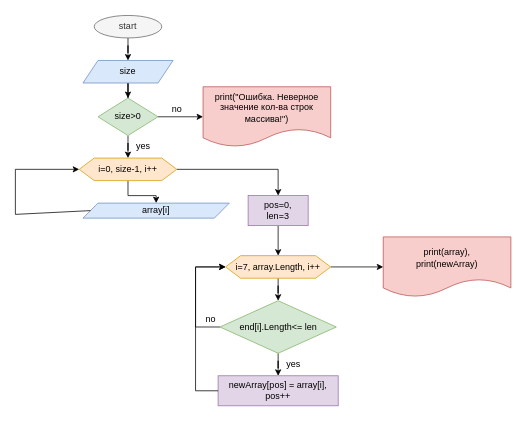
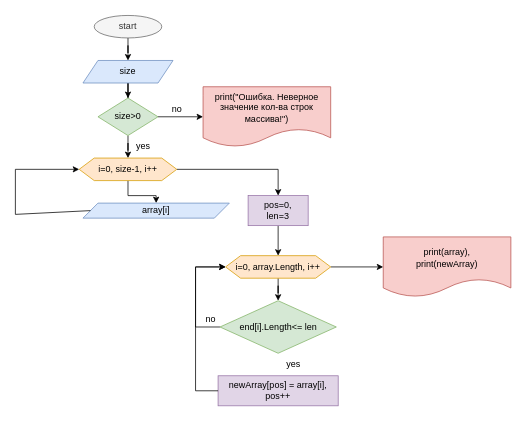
  <mxCell id="0" />
  <mxCell id="1" parent="0" />
  <mxCell id="2" value="" style="edgeStyle=orthogonalEdgeStyle;rounded=0;orthogonalLoop=1;jettySize=auto;html=1;" parent="1" source="3" target="5" edge="1"><mxGeometry relative="1" as="geometry" /></mxCell>
  <mxCell id="3" value="start" style="ellipse;whiteSpace=wrap;html=1;fillColor=#f5f5f5;fontColor=#333333;strokeColor=#666666;" parent="1" vertex="1"><mxGeometry x="125" y="20" width="90" height="30" as="geometry" /></mxCell>
  <mxCell id="4" value="" style="edgeStyle=orthogonalEdgeStyle;rounded=0;orthogonalLoop=1;jettySize=auto;html=1;" parent="1" source="5" target="27" edge="1"><mxGeometry relative="1" as="geometry" /></mxCell>
  <mxCell id="5" value="size" style="shape=parallelogram;perimeter=parallelogramPerimeter;whiteSpace=wrap;html=1;fixedSize=1;fillColor=#dae8fc;strokeColor=#6c8ebf;" parent="1" vertex="1"><mxGeometry x="110" y="80" width="120" height="30" as="geometry" /></mxCell>
  <mxCell id="6" value="" style="edgeStyle=orthogonalEdgeStyle;rounded=0;orthogonalLoop=1;jettySize=auto;html=1;" parent="1" source="8" target="9" edge="1"><mxGeometry relative="1" as="geometry" /></mxCell>
  <mxCell id="7" value="" style="edgeStyle=orthogonalEdgeStyle;rounded=0;orthogonalLoop=1;jettySize=auto;html=1;entryX=0.5;entryY=0;entryDx=0;entryDy=0;" parent="1" source="8" target="13" edge="1"><mxGeometry relative="1" as="geometry" /></mxCell>
  <mxCell id="8" value="i=0, size-1, i++" style="shape=hexagon;perimeter=hexagonPerimeter2;whiteSpace=wrap;html=1;fixedSize=1;fillColor=#ffe6cc;strokeColor=#d79b00;" parent="1" vertex="1"><mxGeometry x="105" y="210" width="130" height="30" as="geometry" /></mxCell>
  <mxCell id="9" value="array[i]" style="shape=parallelogram;perimeter=parallelogramPerimeter;whiteSpace=wrap;html=1;fixedSize=1;fillColor=#dae8fc;strokeColor=#6c8ebf;" parent="1" vertex="1"><mxGeometry x="110" y="270" width="195" height="20" as="geometry" /></mxCell>
  <mxCell id="10" style="edgeStyle=orthogonalEdgeStyle;rounded=0;orthogonalLoop=1;jettySize=auto;html=1;exitX=0.5;exitY=1;exitDx=0;exitDy=0;" parent="1" source="5" target="5" edge="1"><mxGeometry relative="1" as="geometry" /></mxCell>
  <mxCell id="11" value="" style="endArrow=classic;html=1;rounded=0;exitX=0;exitY=0.5;exitDx=0;exitDy=0;entryX=0;entryY=0.5;entryDx=0;entryDy=0;" parent="1" source="9" target="8" edge="1"><mxGeometry width="50" height="50" relative="1" as="geometry"><mxPoint x="200" y="310" as="sourcePoint" /><mxPoint x="250" y="260" as="targetPoint" /><Array as="points"><mxPoint x="20" y="285" /><mxPoint x="20" y="225" /></Array></mxGeometry></mxCell>
  <mxCell id="12" value="" style="edgeStyle=orthogonalEdgeStyle;rounded=0;orthogonalLoop=1;jettySize=auto;html=1;" parent="1" source="13" target="16" edge="1"><mxGeometry relative="1" as="geometry" /></mxCell>
  <mxCell id="13" value="pos=0,&lt;br&gt;len=3" style="whiteSpace=wrap;html=1;fillColor=#e1d5e7;strokeColor=#9673a6;" parent="1" vertex="1"><mxGeometry x="330" y="260" width="80" height="40" as="geometry" /></mxCell>
  <mxCell id="14" value="" style="edgeStyle=orthogonalEdgeStyle;rounded=0;orthogonalLoop=1;jettySize=auto;html=1;" parent="1" source="16" target="18" edge="1"><mxGeometry relative="1" as="geometry" /></mxCell>
  <mxCell id="15" value="" style="edgeStyle=orthogonalEdgeStyle;rounded=0;orthogonalLoop=1;jettySize=auto;html=1;" parent="1" source="16" target="24" edge="1"><mxGeometry relative="1" as="geometry" /></mxCell>
- <mxCell id="16" value="i=7, array.Length, i++" style="shape=hexagon;perimeter=hexagonPerimeter2;whiteSpace=wrap;html=1;fixedSize=1;fillColor=#ffe6cc;strokeColor=#d79b00;" parent="1" vertex="1"><mxGeometry x="300" y="340" width="140" height="30" as="geometry" /></mxCell>
- <mxCell id="17" value="" style="edgeStyle=orthogonalEdgeStyle;rounded=0;orthogonalLoop=1;jettySize=auto;html=1;" parent="1" source="18" target="19" edge="1"><mxGeometry relative="1" as="geometry" /></mxCell>
+ <mxCell id="16" value="i=0, array.Length, i++" style="shape=hexagon;perimeter=hexagonPerimeter2;whiteSpace=wrap;html=1;fixedSize=1;fillColor=#ffe6cc;strokeColor=#d79b00;" parent="1" vertex="1"><mxGeometry x="300" y="340" width="140" height="30" as="geometry" /></mxCell>
  <mxCell id="18" value="end[i].Length&amp;lt;= len" style="rhombus;whiteSpace=wrap;html=1;fillColor=#d5e8d4;strokeColor=#82b366;" parent="1" vertex="1"><mxGeometry x="292.5" y="400" width="155" height="70" as="geometry" /></mxCell>
  <mxCell id="19" value="newArray[pos] = array[i],&lt;br&gt;pos++" style="whiteSpace=wrap;html=1;fillColor=#e1d5e7;strokeColor=#9673a6;" parent="1" vertex="1"><mxGeometry x="290" y="500" width="160" height="40" as="geometry" /></mxCell>
  <mxCell id="20" value="yes" style="text;html=1;align=center;verticalAlign=middle;resizable=0;points=[];autosize=1;strokeColor=none;fillColor=none;" parent="1" vertex="1"><mxGeometry x="370" y="470" width="40" height="30" as="geometry" /></mxCell>
  <mxCell id="21" value="" style="endArrow=classic;html=1;rounded=0;exitX=0;exitY=0.5;exitDx=0;exitDy=0;entryX=0;entryY=0.5;entryDx=0;entryDy=0;" parent="1" source="18" target="16" edge="1"><mxGeometry width="50" height="50" relative="1" as="geometry"><mxPoint x="290" y="450" as="sourcePoint" /><mxPoint x="340" y="400" as="targetPoint" /><Array as="points"><mxPoint x="260" y="435" /><mxPoint x="260" y="355" /></Array></mxGeometry></mxCell>
  <mxCell id="22" value="" style="endArrow=classic;html=1;rounded=0;exitX=0;exitY=0.5;exitDx=0;exitDy=0;entryX=0;entryY=0.5;entryDx=0;entryDy=0;" parent="1" source="19" target="16" edge="1"><mxGeometry width="50" height="50" relative="1" as="geometry"><mxPoint x="290" y="450" as="sourcePoint" /><mxPoint x="340" y="400" as="targetPoint" /><Array as="points"><mxPoint x="260" y="520" /><mxPoint x="260" y="355" /></Array></mxGeometry></mxCell>
  <mxCell id="23" value="no" style="text;html=1;align=center;verticalAlign=middle;resizable=0;points=[];autosize=1;strokeColor=none;fillColor=none;" parent="1" vertex="1"><mxGeometry x="260" y="410" width="40" height="30" as="geometry" /></mxCell>
  <mxCell id="24" value="print(array),&lt;br&gt;print(newArray)" style="shape=document;whiteSpace=wrap;html=1;boundedLbl=1;fillColor=#f8cecc;strokeColor=#b85450;" parent="1" vertex="1"><mxGeometry x="510" y="315" width="170" height="80" as="geometry" /></mxCell>
  <mxCell id="25" value="" style="edgeStyle=orthogonalEdgeStyle;rounded=0;orthogonalLoop=1;jettySize=auto;html=1;entryX=0.5;entryY=0;entryDx=0;entryDy=0;" parent="1" source="27" target="8" edge="1"><mxGeometry relative="1" as="geometry"><mxPoint x="170" y="200" as="targetPoint" /></mxGeometry></mxCell>
  <mxCell id="26" value="" style="edgeStyle=orthogonalEdgeStyle;rounded=0;orthogonalLoop=1;jettySize=auto;html=1;" parent="1" source="27" target="28" edge="1"><mxGeometry relative="1" as="geometry" /></mxCell>
  <mxCell id="27" value="size&amp;gt;0" style="rhombus;whiteSpace=wrap;html=1;fillColor=#d5e8d4;strokeColor=#82b366;" parent="1" vertex="1"><mxGeometry x="130" y="130" width="80" height="50" as="geometry" /></mxCell>
  <mxCell id="28" value="print(&quot;Ошибка. Неверное значение кол-ва строк массива!&quot;)" style="shape=document;whiteSpace=wrap;html=1;boundedLbl=1;fillColor=#f8cecc;strokeColor=#b85450;" parent="1" vertex="1"><mxGeometry x="270" y="115" width="170" height="80" as="geometry" /></mxCell>
  <mxCell id="29" value="yes" style="text;html=1;align=center;verticalAlign=middle;resizable=0;points=[];autosize=1;strokeColor=none;fillColor=none;" parent="1" vertex="1"><mxGeometry x="170" y="180" width="40" height="30" as="geometry" /></mxCell>
  <mxCell id="30" value="no" style="text;html=1;align=center;verticalAlign=middle;resizable=0;points=[];autosize=1;strokeColor=none;fillColor=none;" parent="1" vertex="1"><mxGeometry x="215" y="130" width="40" height="30" as="geometry" /></mxCell>
